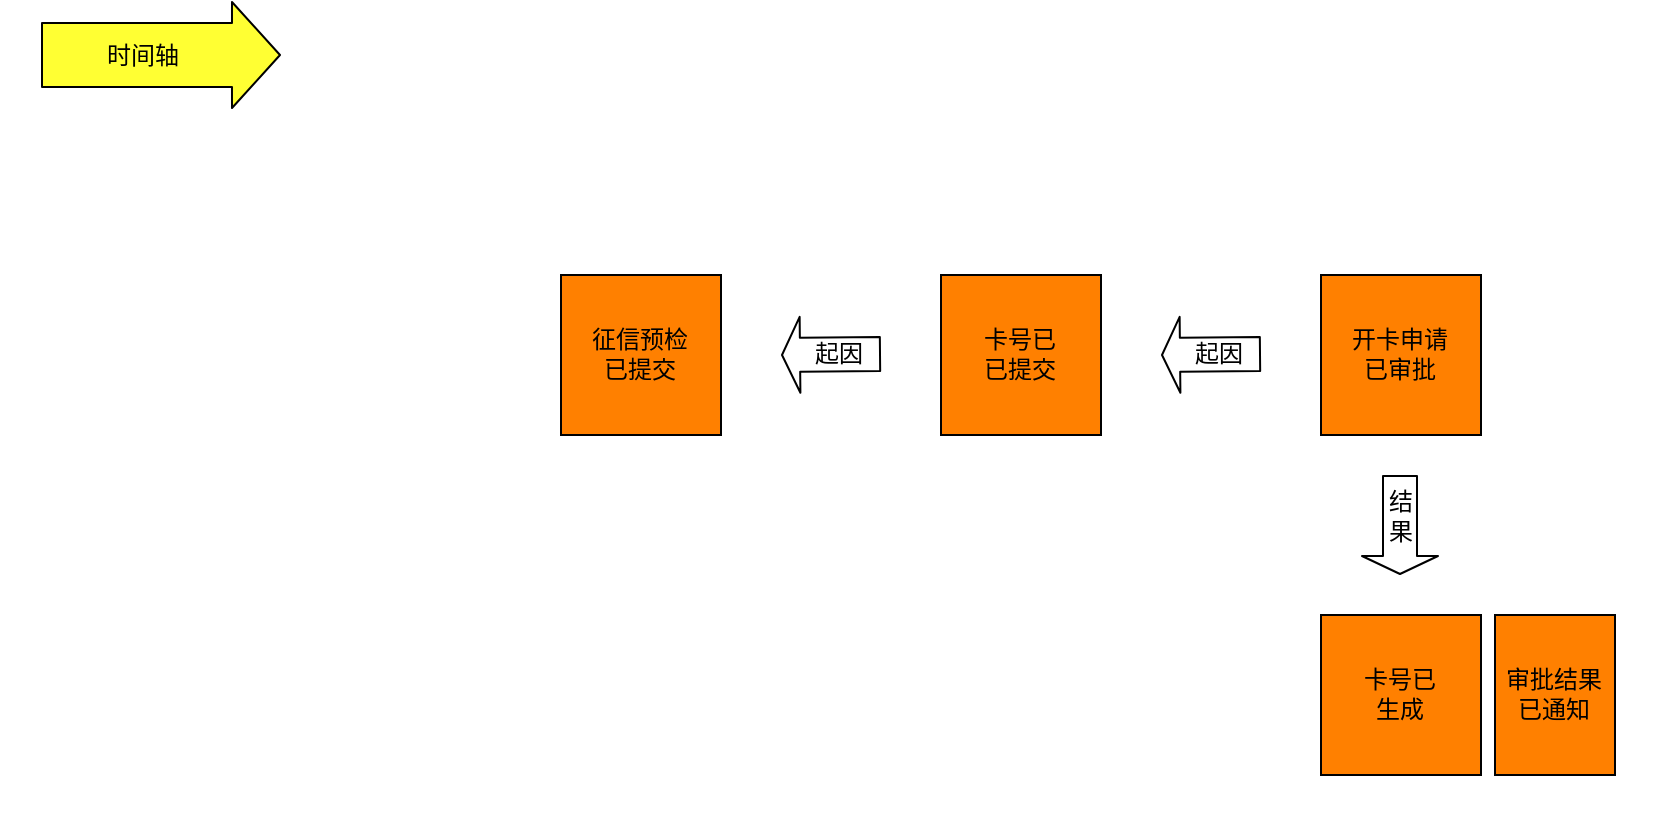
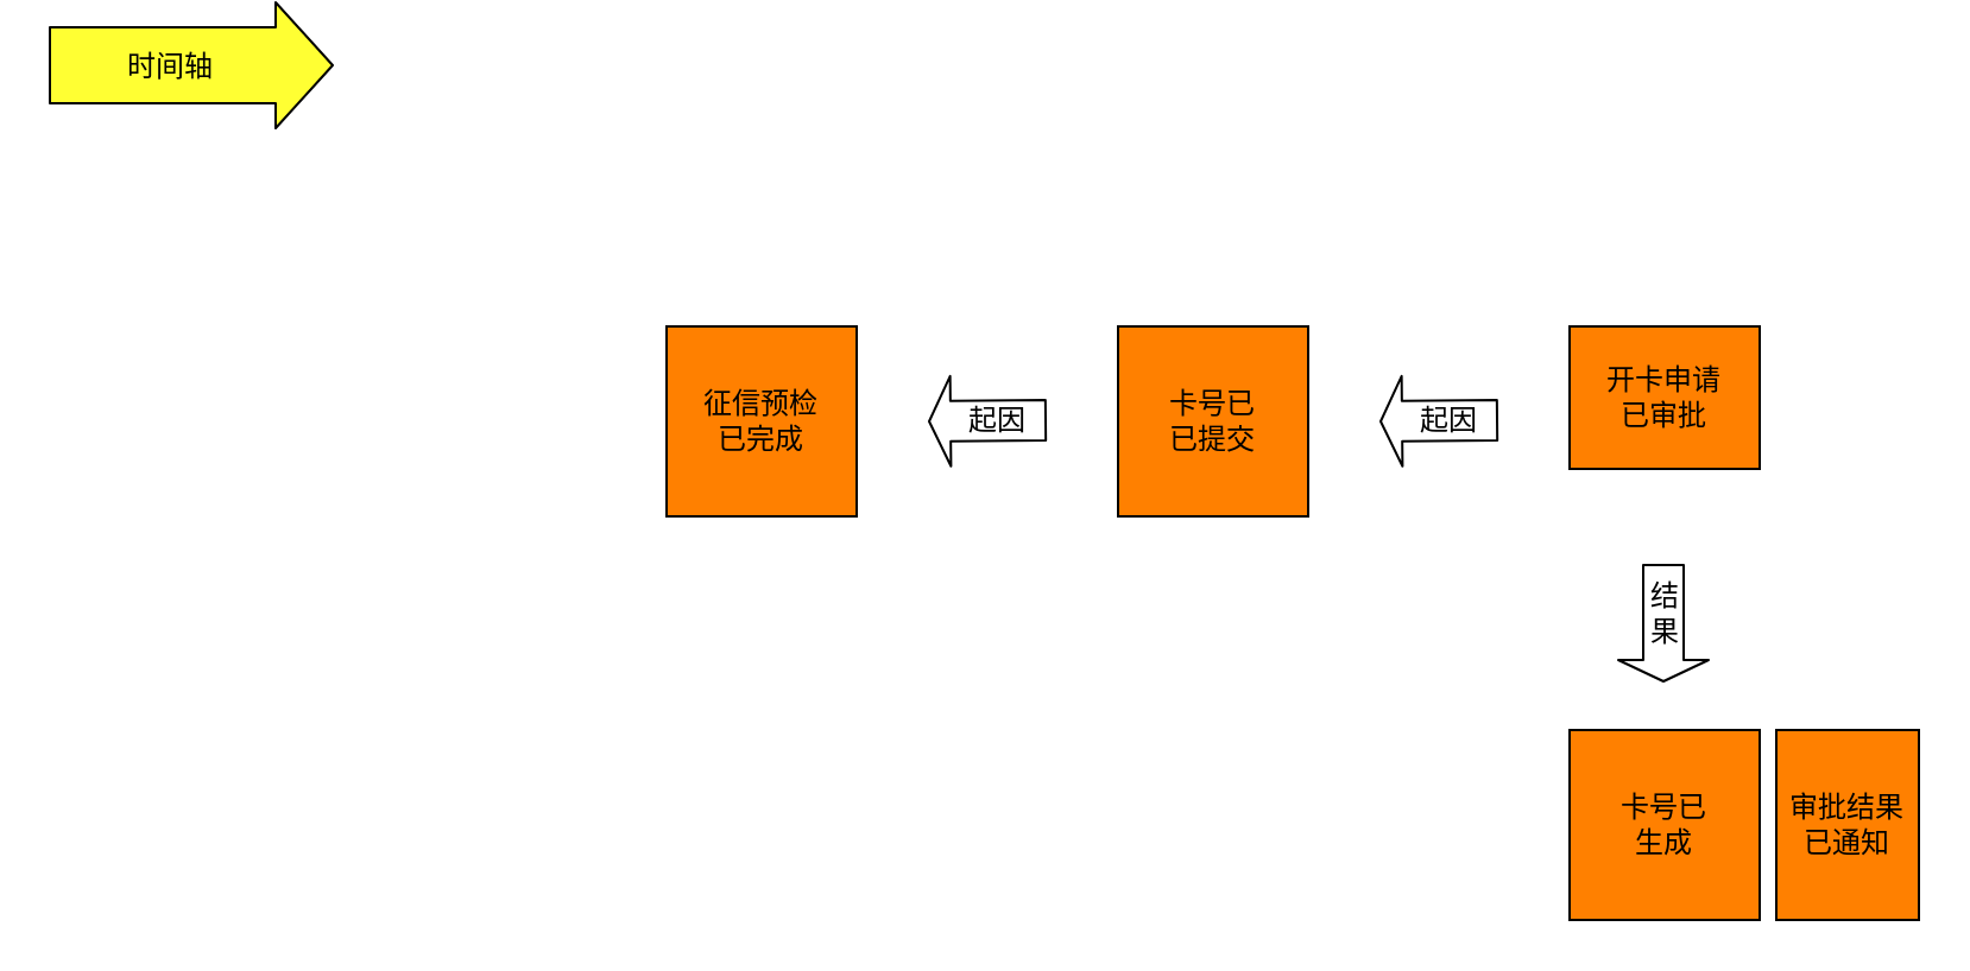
  <mxCell id="0" />
  <mxCell id="1" parent="0" />
  <mxCell id="2" value="" style="shape=flexArrow;endArrow=classic;html=1;width=32;endSize=7.67;fillColor=#FFFF33;" parent="1" edge="1"><mxGeometry width="50" height="50" relative="1" as="geometry"><mxPoint x="20" y="20" as="sourcePoint" /><mxPoint x="140" y="20" as="targetPoint" /></mxGeometry></mxCell>
  <mxCell id="3" value="时间轴" style="text;html=1;resizable=0;points=[];align=center;verticalAlign=middle;labelBackgroundColor=none;" parent="2" vertex="1" connectable="0"><mxGeometry x="-0.333" relative="1" as="geometry"><mxPoint x="10" as="offset" /></mxGeometry></mxCell>
- <mxCell id="4" value="开卡申请&lt;br&gt;已审批" style="whiteSpace=wrap;html=1;aspect=fixed;labelBackgroundColor=none;fillColor=#FF8000;" parent="1" vertex="1"><mxGeometry x="660" y="130" width="80" height="80" as="geometry" /></mxCell>
+ <mxCell id="4" value="开卡申请&lt;br&gt;已审批" style="whiteSpace=wrap;html=1;aspect=fixed;labelBackgroundColor=none;fillColor=#FF8000;" parent="1" vertex="1"><mxGeometry x="660" y="130" width="80" height="60" as="geometry" /></mxCell>
  <mxCell id="5" value="" style="shape=flexArrow;endArrow=classic;html=1;fillColor=none;width=17;endSize=2.67;labelBackgroundColor=none;" edge="1" parent="1"><mxGeometry width="50" height="50" relative="1" as="geometry"><mxPoint x="630" y="169.5" as="sourcePoint" /><mxPoint x="580" y="170" as="targetPoint" /></mxGeometry></mxCell>
  <mxCell id="6" value="起因" style="text;html=1;resizable=0;points=[];align=center;verticalAlign=middle;labelBackgroundColor=none;" vertex="1" connectable="0" parent="5"><mxGeometry x="0.367" y="2" relative="1" as="geometry"><mxPoint x="12" y="-2" as="offset" /></mxGeometry></mxCell>
  <mxCell id="7" value="卡号已&lt;br&gt;已提交" style="whiteSpace=wrap;html=1;aspect=fixed;labelBackgroundColor=none;fillColor=#FF8000;" vertex="1" parent="1"><mxGeometry x="470" y="130" width="80" height="80" as="geometry" /></mxCell>
  <mxCell id="8" value="" style="shape=flexArrow;endArrow=classic;html=1;fillColor=none;width=17;endSize=2.67;labelBackgroundColor=none;" edge="1" parent="1"><mxGeometry width="50" height="50" relative="1" as="geometry"><mxPoint x="440" y="169.5" as="sourcePoint" /><mxPoint x="390" y="170" as="targetPoint" /></mxGeometry></mxCell>
  <mxCell id="9" value="起因" style="text;html=1;resizable=0;points=[];align=center;verticalAlign=middle;labelBackgroundColor=none;" vertex="1" connectable="0" parent="8"><mxGeometry x="0.367" y="2" relative="1" as="geometry"><mxPoint x="12" y="-2" as="offset" /></mxGeometry></mxCell>
- <mxCell id="10" value="征信预检&lt;br&gt;已提交" style="whiteSpace=wrap;html=1;aspect=fixed;labelBackgroundColor=none;fillColor=#FF8000;" vertex="1" parent="1"><mxGeometry x="280" y="130" width="80" height="80" as="geometry" /></mxCell>
+ <mxCell id="10" value="征信预检&lt;br&gt;已完成" style="whiteSpace=wrap;html=1;aspect=fixed;labelBackgroundColor=none;fillColor=#FF8000;" vertex="1" parent="1"><mxGeometry x="280" y="130" width="80" height="80" as="geometry" /></mxCell>
  <mxCell id="11" value="" style="shape=flexArrow;endArrow=classic;html=1;fillColor=none;width=17;endSize=2.67;labelBackgroundColor=none;" edge="1" parent="1"><mxGeometry width="50" height="50" relative="1" as="geometry"><mxPoint x="699.5" y="230" as="sourcePoint" /><mxPoint x="699.5" y="280" as="targetPoint" /></mxGeometry></mxCell>
  <mxCell id="12" value="结&lt;br&gt;果" style="text;html=1;resizable=0;points=[];align=center;verticalAlign=middle;labelBackgroundColor=none;" vertex="1" connectable="0" parent="11"><mxGeometry x="0.367" y="2" relative="1" as="geometry"><mxPoint x="-2.5" y="-14" as="offset" /></mxGeometry></mxCell>
  <mxCell id="13" value="卡号已&lt;br&gt;生成" style="whiteSpace=wrap;html=1;aspect=fixed;labelBackgroundColor=none;fillColor=#FF8000;" vertex="1" parent="1"><mxGeometry x="660" y="300" width="80" height="80" as="geometry" /></mxCell>
  <mxCell id="14" value="审批结果&lt;br&gt;已通知" style="whiteSpace=wrap;html=1;aspect=fixed;labelBackgroundColor=none;fillColor=#FF8000;" vertex="1" parent="1"><mxGeometry x="747" y="300" width="60" height="80" as="geometry" /></mxCell>
